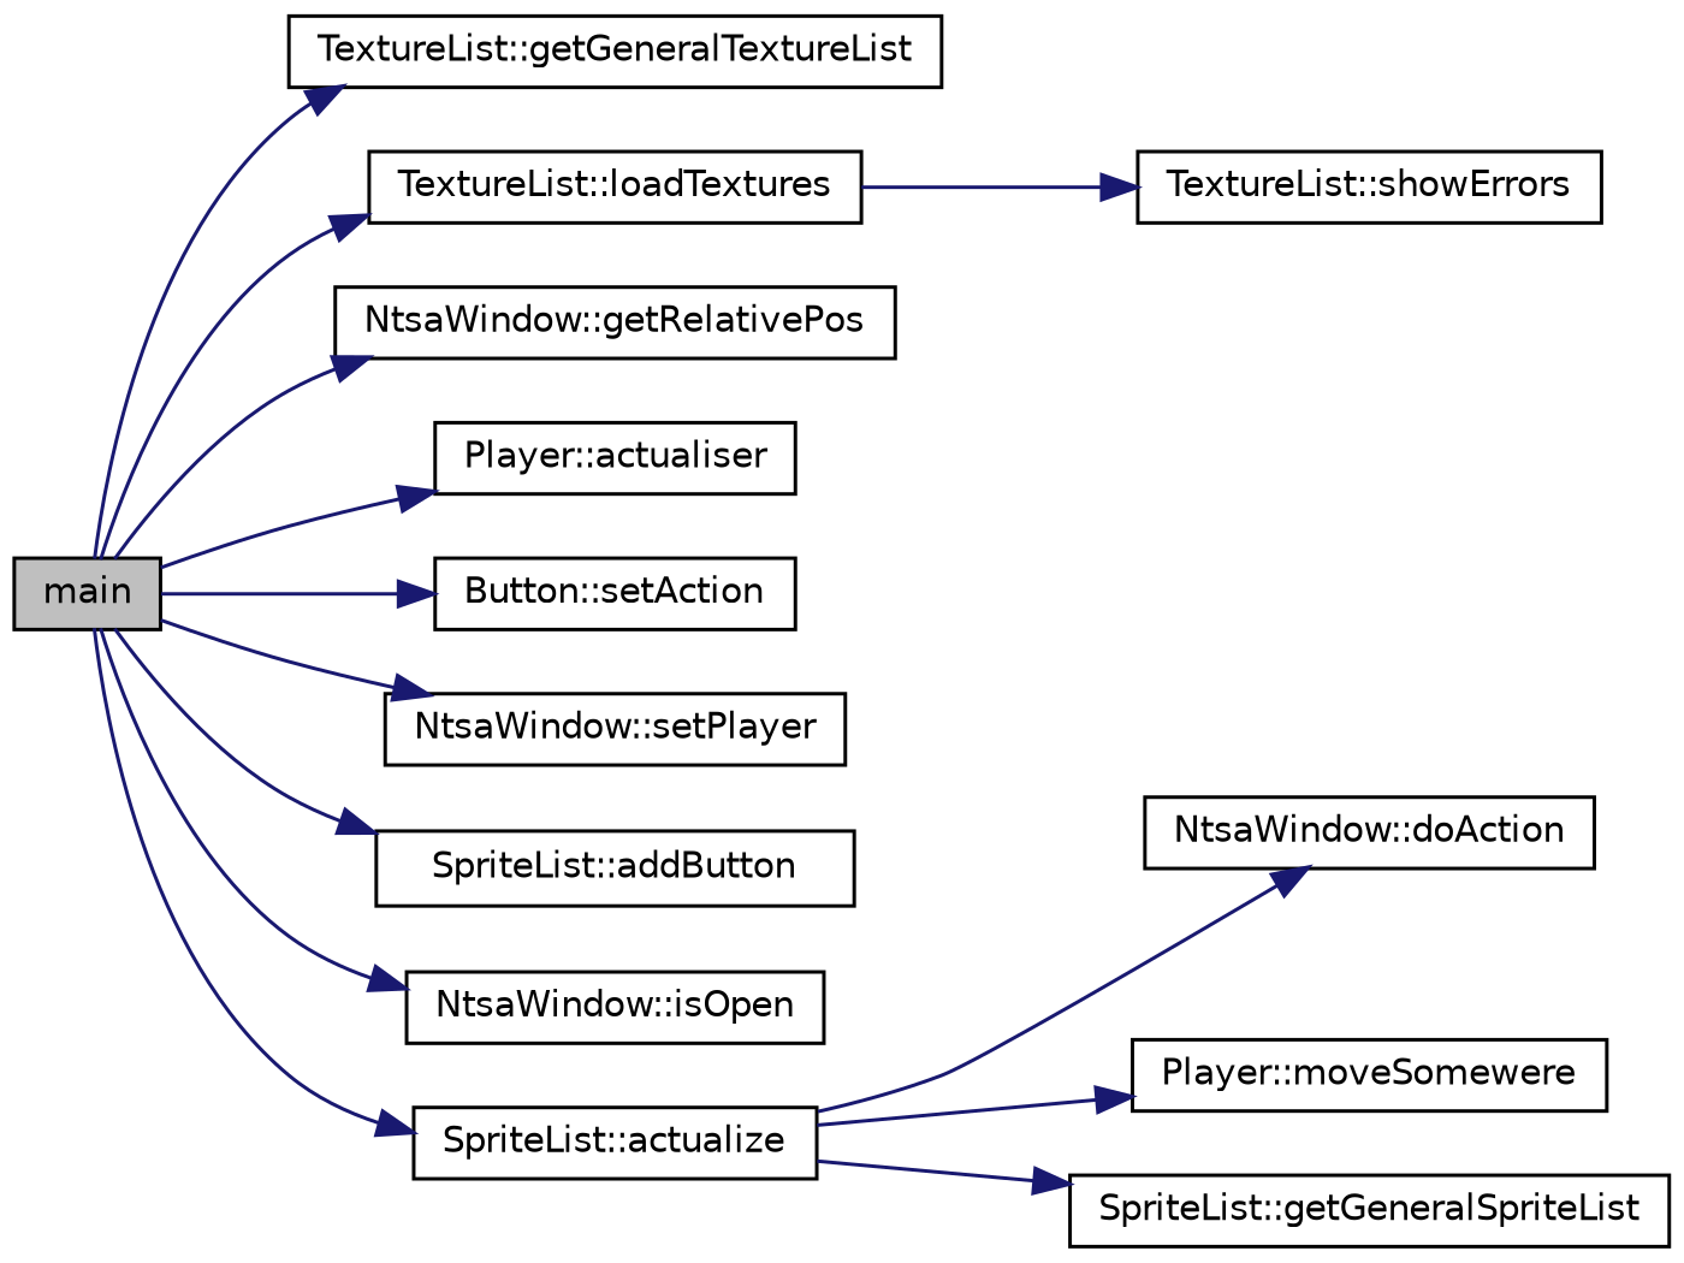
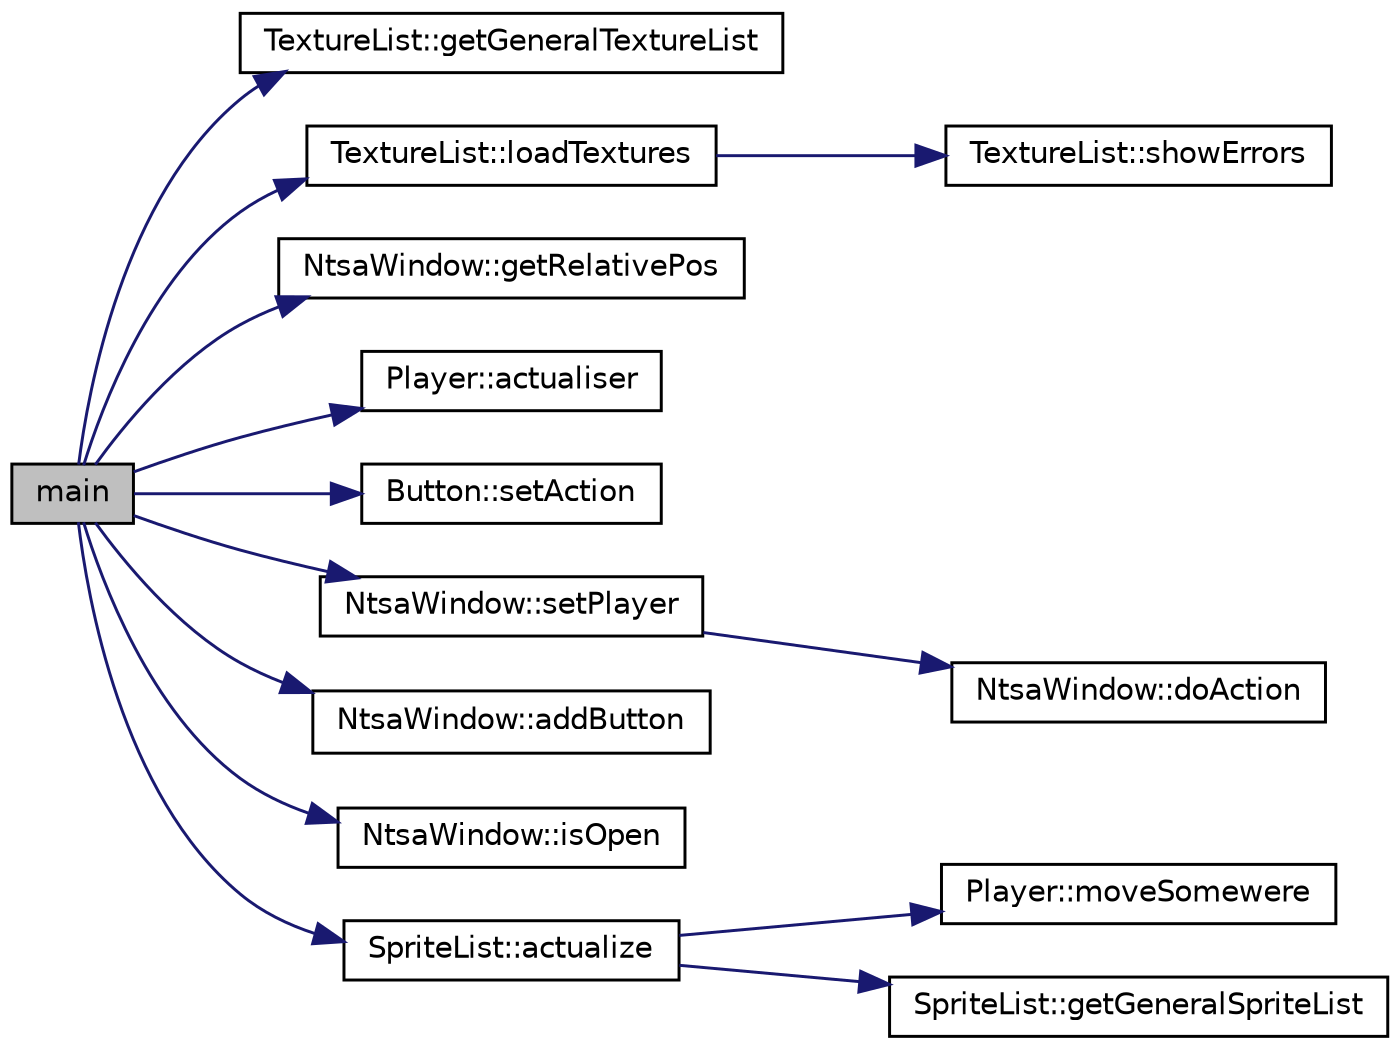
  digraph {
    rankdir=LR
    node [color=black fillcolor=white fontname=Helvetica fontsize=10 shape=record style=filled]
    edge [color=midnightblue fontname=Helvetica fontsize=10 labelfontname=Helvetica labelfontsize=10 style=solid]
    n1 [fillcolor=grey75 fontcolor=black height=0.2 label=main width=0.4]
    n2 [height=0.2 label="TextureList::getGeneralTextureList" width=0.4]
    n3 [height=0.2 label="TextureList::loadTextures" width=0.4]
    n4 [height=0.2 label="NtsaWindow::getRelativePos" width=0.4]
    n5 [height=0.2 label="Player::actualiser" width=0.4]
    n6 [height=0.2 label="Button::setAction" width=0.4]
    n7 [height=0.2 label="NtsaWindow::setPlayer" width=0.4]
-   n8 [height=0.2 label="SpriteList::addButton" width=0.4]
+   n8 [height=0.2 label="NtsaWindow::addButton" width=0.4]
    n9 [height=0.2 label="NtsaWindow::isOpen" width=0.4]
    n10 [height=0.2 label="SpriteList::actualize" width=0.4]
    n11 [height=0.2 label="TextureList::showErrors" width=0.4]
    n12 [height=0.2 label="Player::moveSomewere" width=0.4]
    n13 [height=0.2 label="NtsaWindow::doAction" width=0.4]
    n14 [height=0.2 label="SpriteList::getGeneralSpriteList" width=0.4]
    n1 -> n2
    n1 -> n3
    n1 -> n4
    n1 -> n5
    n1 -> n6
    n1 -> n7
    n1 -> n8
    n1 -> n9
    n1 -> n10
    n3 -> n11
    n10 -> n12
-   n10 -> n13
+   n7 -> n13
    n10 -> n14
  }
